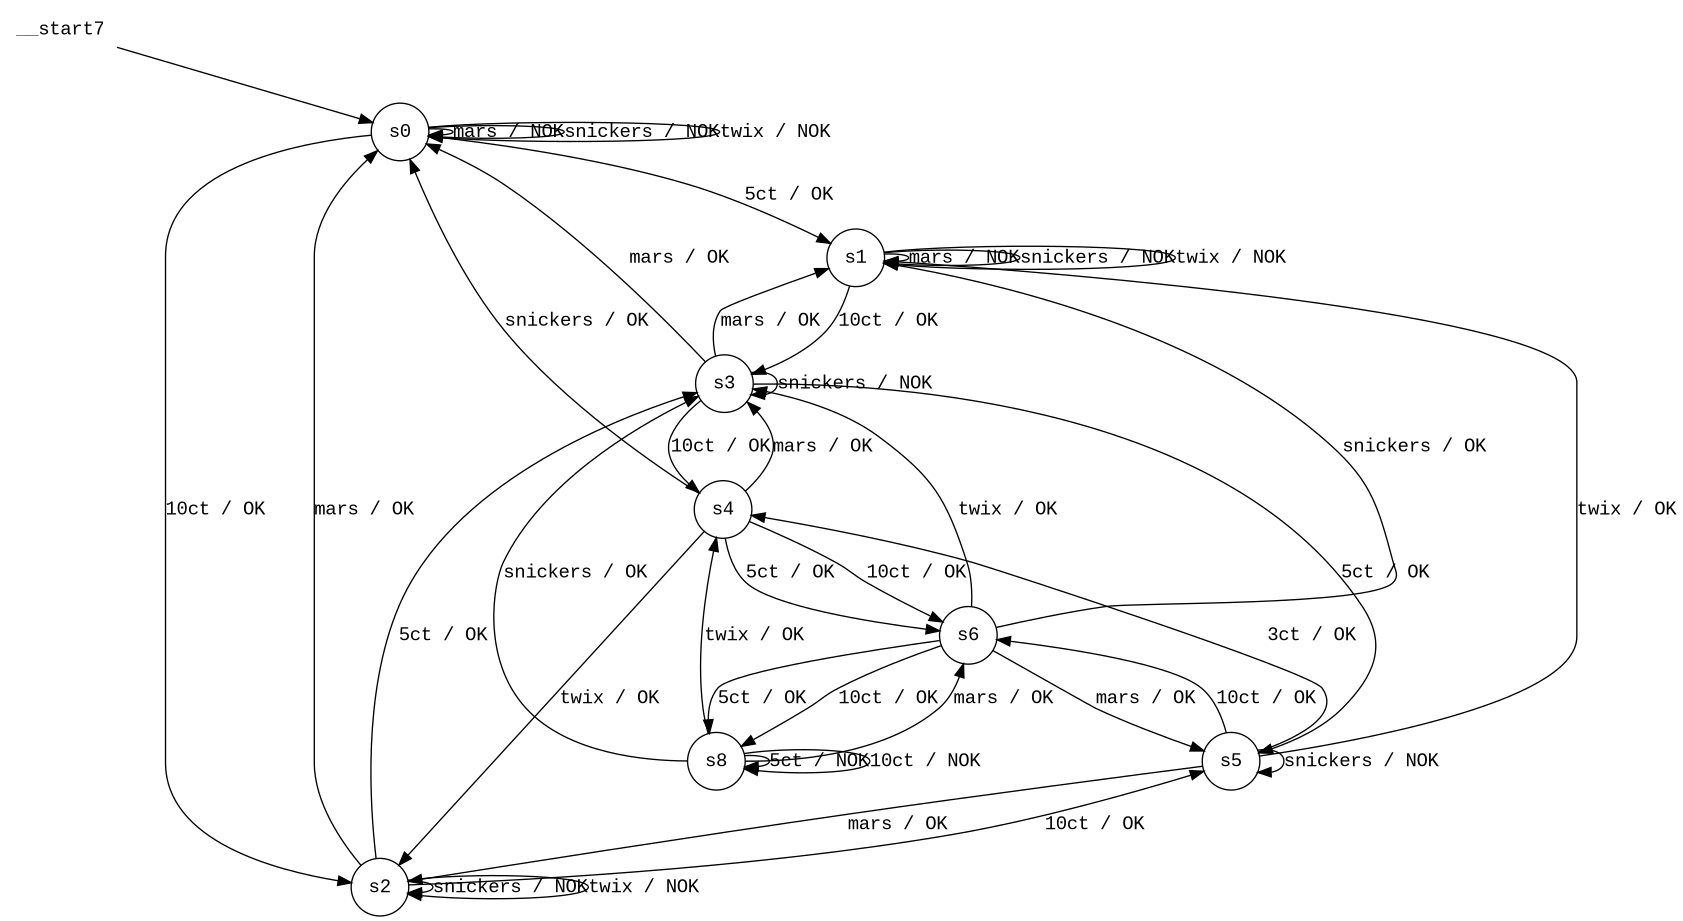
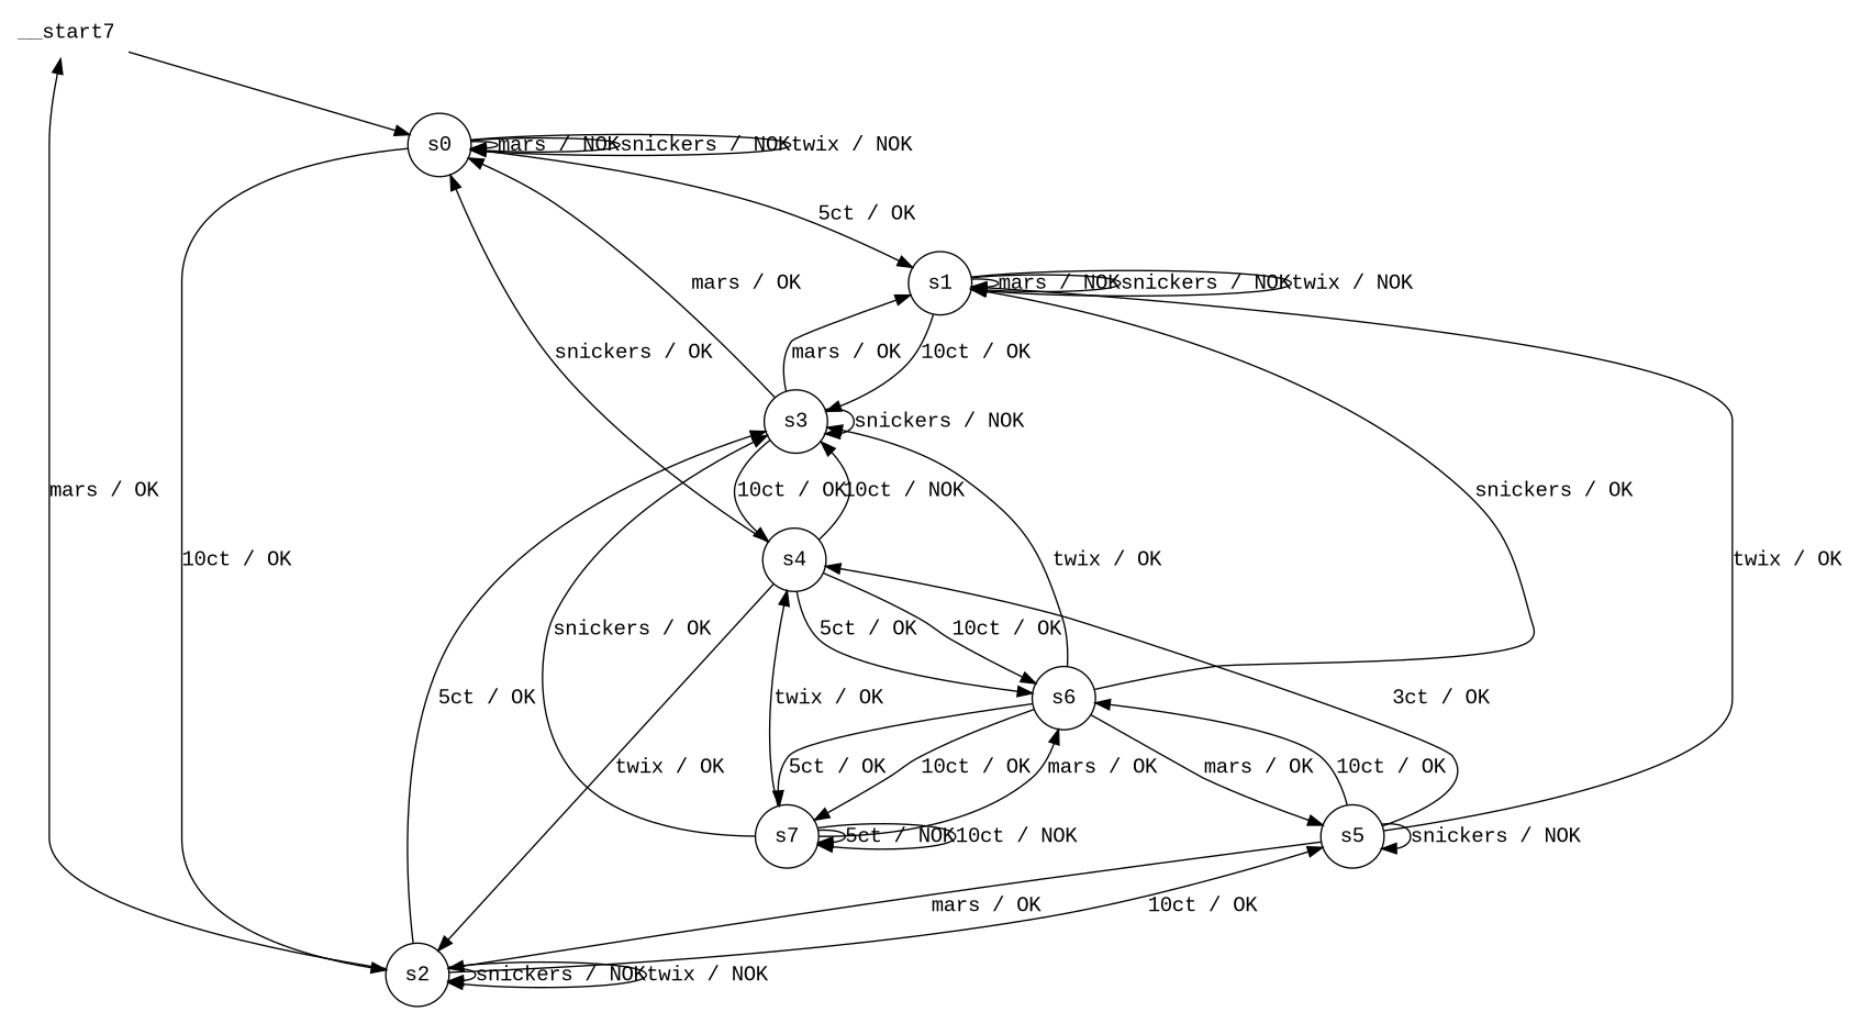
  digraph {
    fontname="Liberation Mono"
    node [fontname="Liberation Mono" shape=circle]
    edge [fontname="Liberation Mono"]
    n1 [label=__start7 shape=none]
    n2 [label=s0]
    n3 [label=s1]
    n4 [label=s2]
    n5 [label=s3]
    n6 [label=s5]
    n7 [label=s4]
    n8 [label=s6]
-   n9 [label=s8]
+   n9 [label=s7]
    n1 -> n2
    n2 -> n2 [label="mars / NOK"]
    n2 -> n2 [label="snickers / NOK"]
    n2 -> n2 [label="twix / NOK"]
    n2 -> n3 [label="5ct / OK"]
    n2 -> n4 [label="10ct / OK"]
    n3 -> n3 [label="mars / NOK"]
    n3 -> n3 [label="snickers / NOK"]
    n3 -> n3 [label="twix / NOK"]
    n3 -> n5 [label="10ct / OK"]
-   n4 -> n2 [label="mars / OK"]
+   n4 -> n1 [label="mars / OK"]
    n4 -> n4 [label="snickers / NOK"]
    n4 -> n4 [label="twix / NOK"]
    n4 -> n5 [label="5ct / OK"]
    n4 -> n6 [label="10ct / OK"]
    n5 -> n2 [label="mars / OK"]
    n5 -> n3 [label="mars / OK"]
    n5 -> n5 [label="snickers / NOK"]
-   n5 -> n6 [label="5ct / OK"]
    n5 -> n7 [label="10ct / OK"]
    n6 -> n3 [label="twix / OK"]
    n6 -> n4 [label="mars / OK"]
    n6 -> n6 [label="snickers / NOK"]
    n6 -> n7 [label="3ct / OK"]
    n6 -> n8 [label="10ct / OK"]
    n7 -> n2 [label="snickers / OK"]
    n7 -> n4 [label="twix / OK"]
-   n7 -> n5 [label="mars / OK"]
+   n7 -> n5 [label="10ct / NOK"]
    n7 -> n8 [label="5ct / OK"]
    n7 -> n8 [label="10ct / OK"]
    n8 -> n3 [label="snickers / OK"]
    n8 -> n5 [label="twix / OK"]
    n8 -> n6 [label="mars / OK"]
    n8 -> n9 [label="5ct / OK"]
    n8 -> n9 [label="10ct / OK"]
    n9 -> n5 [label="snickers / OK"]
    n9 -> n7 [label="twix / OK"]
    n9 -> n8 [label="mars / OK"]
    n9 -> n9 [label="5ct / NOK"]
    n9 -> n9 [label="10ct / NOK"]
  }
